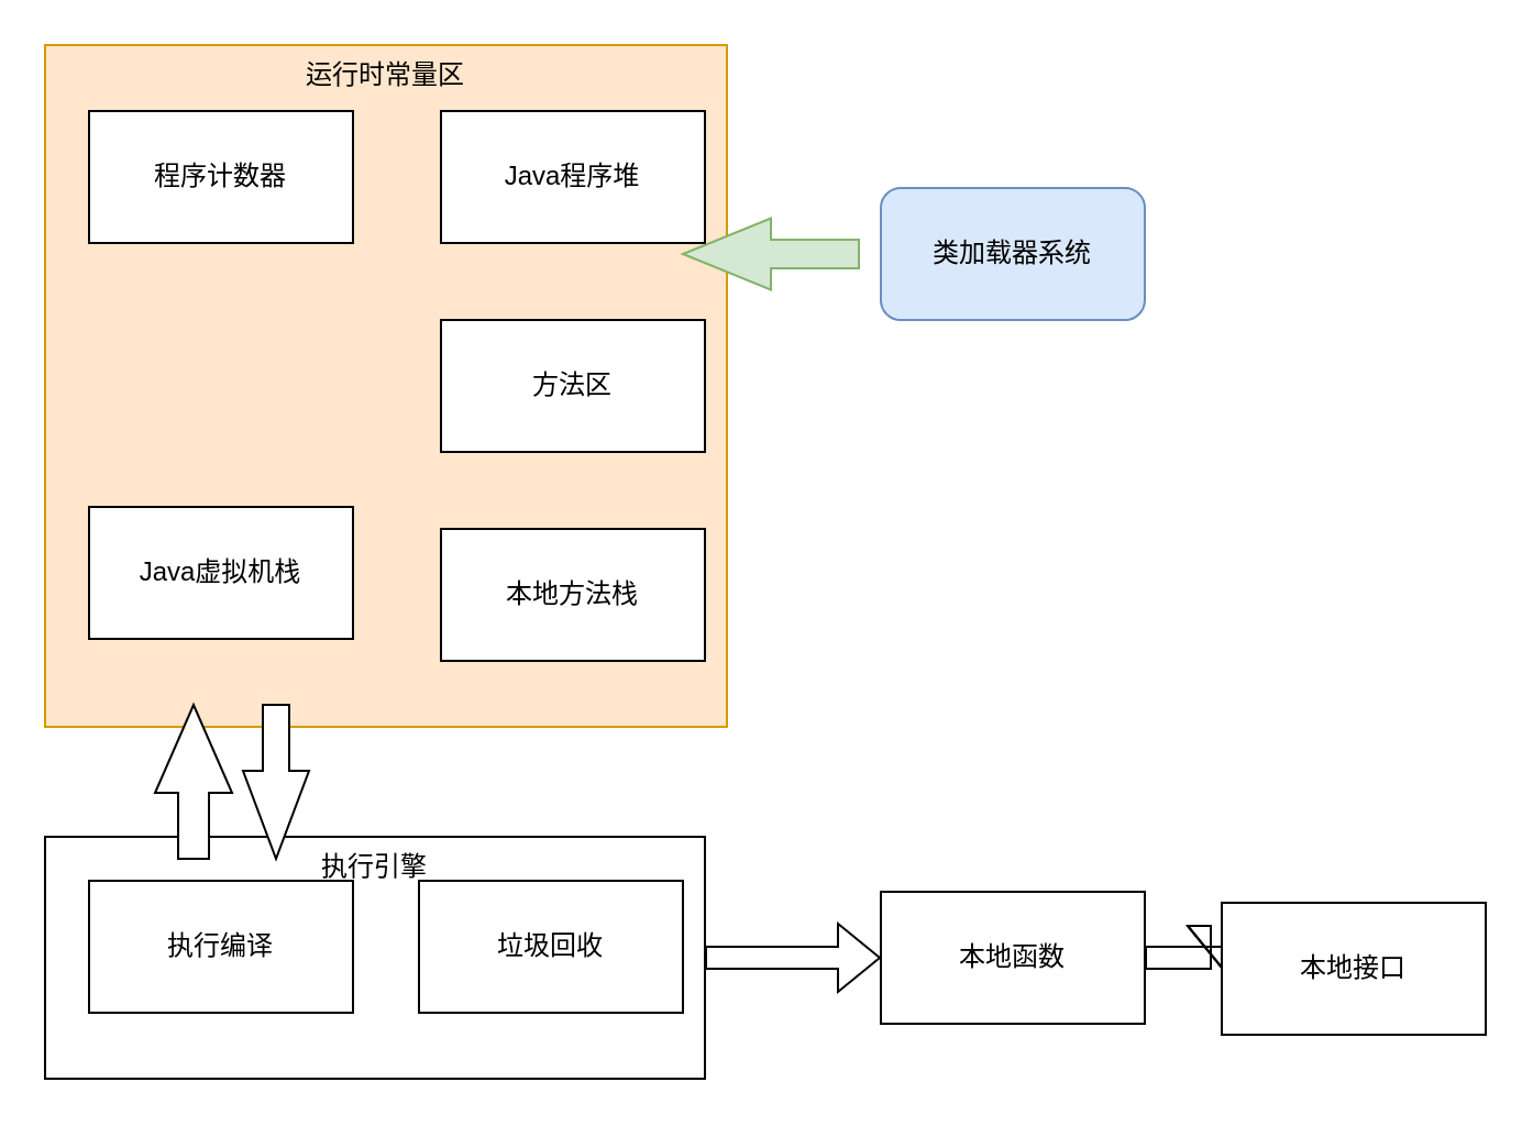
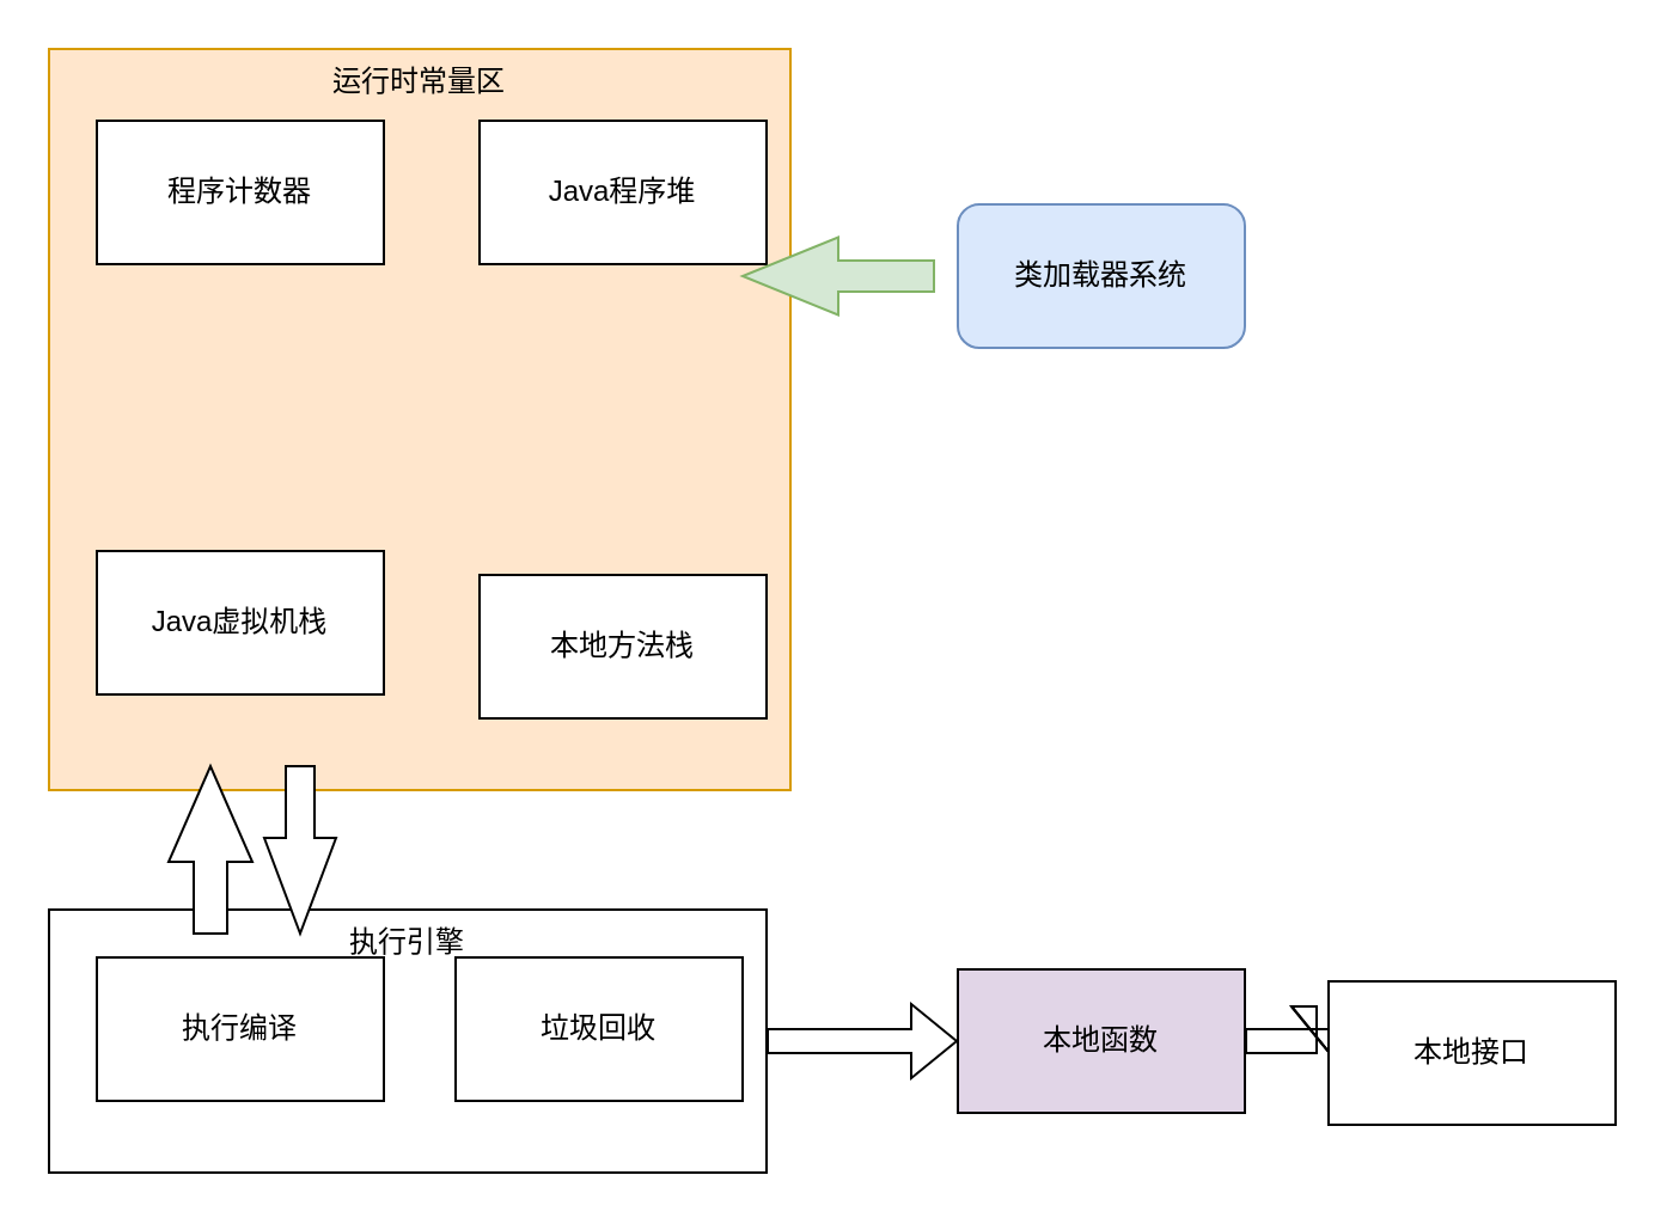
  <mxCell id="0" />
  <mxCell id="1" parent="0" />
  <mxCell id="2" value="运行时常量区" style="whiteSpace=wrap;html=1;aspect=fixed;align=center;horizontal=1;verticalAlign=top;fillColor=#ffe6cc;strokeColor=#d79b00;" vertex="1" parent="1"><mxGeometry x="20" y="20" width="310" height="310" as="geometry" /></mxCell>
  <mxCell id="3" value="程序计数器" style="rounded=0;whiteSpace=wrap;html=1;" vertex="1" parent="1"><mxGeometry x="40" y="50" width="120" height="60" as="geometry" /></mxCell>
  <mxCell id="4" value="Java虚拟机栈" style="rounded=0;whiteSpace=wrap;html=1;" vertex="1" parent="1"><mxGeometry x="40" y="230" width="120" height="60" as="geometry" /></mxCell>
  <mxCell id="5" value="Java程序堆" style="rounded=0;whiteSpace=wrap;html=1;" vertex="1" parent="1"><mxGeometry x="200" y="50" width="120" height="60" as="geometry" /></mxCell>
- <mxCell id="6" value="方法区" style="rounded=0;whiteSpace=wrap;html=1;" vertex="1" parent="1"><mxGeometry x="200" y="145" width="120" height="60" as="geometry" /></mxCell>
  <mxCell id="7" value="本地方法栈" style="rounded=0;whiteSpace=wrap;html=1;" vertex="1" parent="1"><mxGeometry x="200" y="240" width="120" height="60" as="geometry" /></mxCell>
  <mxCell id="8" value="类加载器系统" style="rounded=1;whiteSpace=wrap;html=1;fillColor=#dae8fc;strokeColor=#6c8ebf;" vertex="1" parent="1"><mxGeometry x="400" y="85" width="120" height="60" as="geometry" /></mxCell>
  <mxCell id="9" value="" style="html=1;shadow=0;dashed=0;align=center;verticalAlign=middle;shape=mxgraph.arrows2.arrow;dy=0.6;dx=40;flipH=1;notch=0;fillColor=#d5e8d4;strokeColor=#82b366;" vertex="1" parent="1"><mxGeometry x="310" y="98.75" width="80" height="32.5" as="geometry" /></mxCell>
  <mxCell id="10" style="edgeStyle=orthogonalEdgeStyle;shape=flexArrow;rounded=0;orthogonalLoop=1;jettySize=auto;html=1;" edge="1" parent="1" source="11" target="17"><mxGeometry relative="1" as="geometry" /></mxCell>
  <mxCell id="11" value="执行引擎" style="rounded=0;whiteSpace=wrap;html=1;verticalAlign=top;" vertex="1" parent="1"><mxGeometry x="20" y="380" width="300" height="110" as="geometry" /></mxCell>
  <mxCell id="12" value="执行编译" style="rounded=0;whiteSpace=wrap;html=1;" vertex="1" parent="1"><mxGeometry x="40" y="400" width="120" height="60" as="geometry" /></mxCell>
  <mxCell id="13" value="垃圾回收" style="rounded=0;whiteSpace=wrap;html=1;" vertex="1" parent="1"><mxGeometry x="190" y="400" width="120" height="60" as="geometry" /></mxCell>
  <mxCell id="14" value="" style="html=1;shadow=0;dashed=0;align=center;verticalAlign=middle;shape=mxgraph.arrows2.arrow;dy=0.6;dx=40;direction=north;notch=0;" vertex="1" parent="1"><mxGeometry x="70" y="320" width="35" height="70" as="geometry" /></mxCell>
  <mxCell id="15" value="" style="html=1;shadow=0;dashed=0;align=center;verticalAlign=middle;shape=mxgraph.arrows2.arrow;dy=0.6;dx=40;direction=south;notch=0;" vertex="1" parent="1"><mxGeometry x="110" y="320" width="30" height="70" as="geometry" /></mxCell>
  <mxCell id="16" style="edgeStyle=orthogonalEdgeStyle;rounded=0;orthogonalLoop=1;jettySize=auto;html=1;exitX=1;exitY=0.5;exitDx=0;exitDy=0;entryX=0;entryY=0.5;entryDx=0;entryDy=0;shape=flexArrow;" edge="1" parent="1" source="17" target="18"><mxGeometry relative="1" as="geometry" /></mxCell>
- <mxCell id="17" value="本地函数" style="rounded=0;whiteSpace=wrap;html=1;" vertex="1" parent="1"><mxGeometry x="400" y="405" width="120" height="60" as="geometry" /></mxCell>
+ <mxCell id="17" value="本地函数" style="rounded=0;whiteSpace=wrap;html=1;fillColor=#e1d5e7;" vertex="1" parent="1"><mxGeometry x="400" y="405" width="120" height="60" as="geometry" /></mxCell>
  <mxCell id="18" value="本地接口" style="rounded=0;whiteSpace=wrap;html=1;" vertex="1" parent="1"><mxGeometry x="555" y="410" width="120" height="60" as="geometry" /></mxCell>
